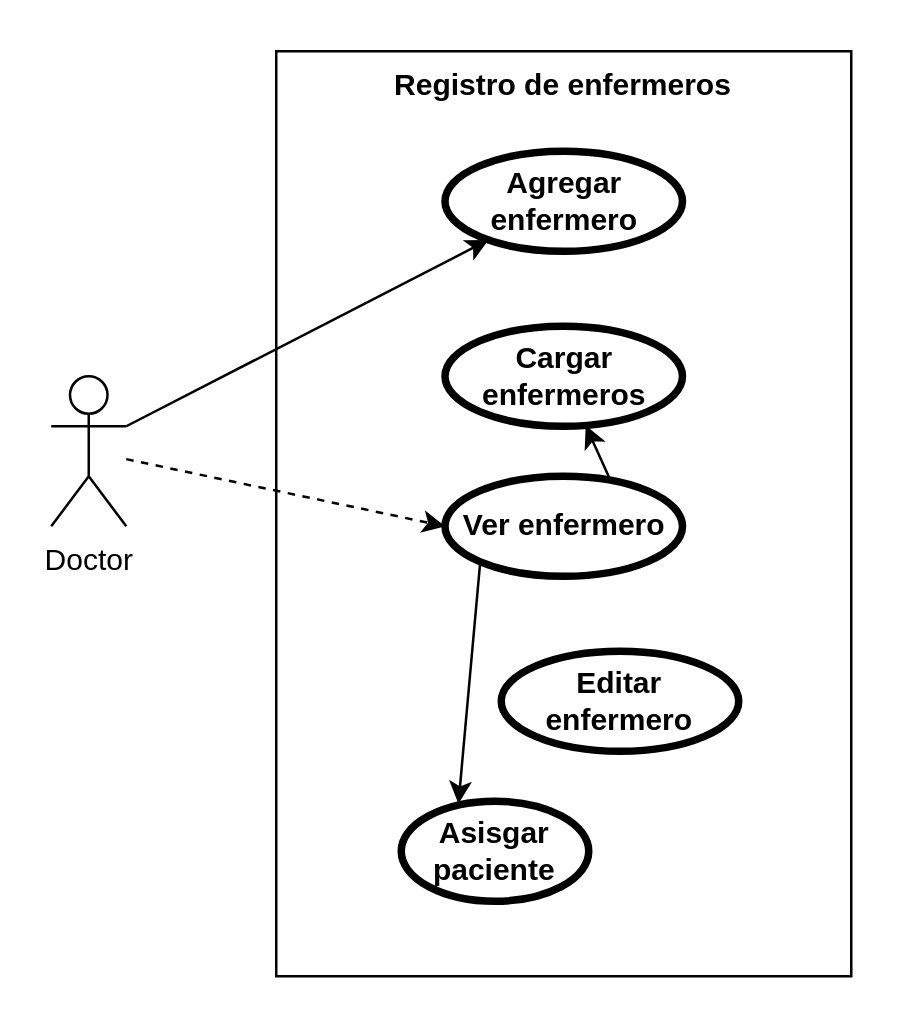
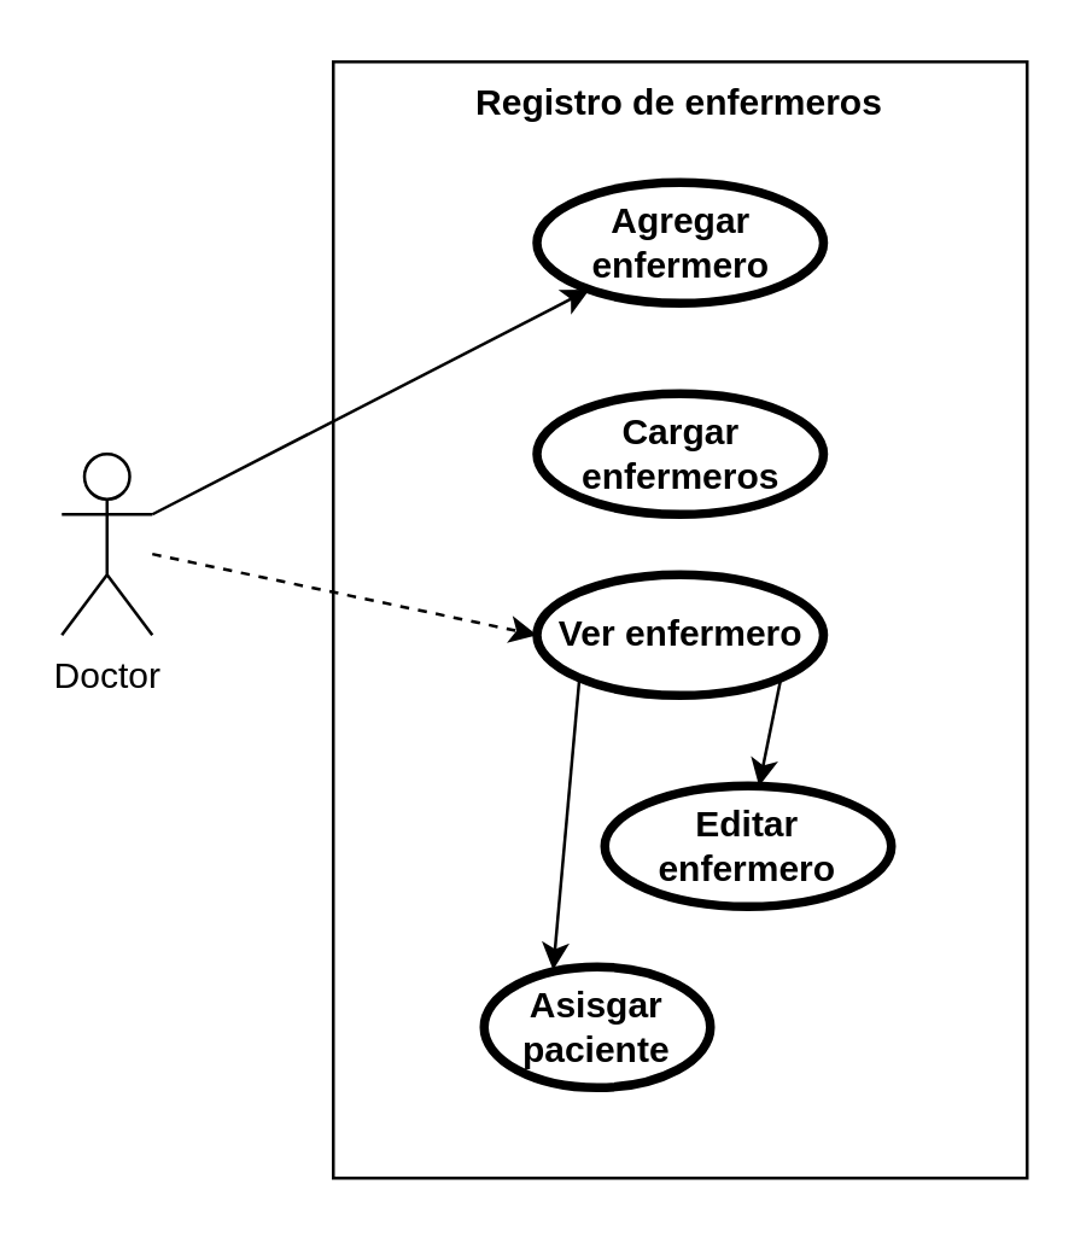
  <mxCell id="0" />
  <mxCell id="1" parent="0" />
  <mxCell id="2" value="Doctor" style="shape=umlActor;html=1;verticalLabelPosition=bottom;verticalAlign=top;align=center;" vertex="1" parent="1"><mxGeometry x="20" y="150" width="30" height="60" as="geometry" /></mxCell>
  <mxCell id="3" value="Registro de enfermeros" style="shape=rect;html=1;verticalAlign=top;fontStyle=1;whiteSpace=wrap;align=center;" vertex="1" parent="1"><mxGeometry x="110" y="20" width="230" height="370" as="geometry" /></mxCell>
  <mxCell id="4" value="Agregar enfermero" style="shape=ellipse;html=1;strokeWidth=3;fontStyle=1;whiteSpace=wrap;align=center;perimeter=ellipsePerimeter;" vertex="1" parent="1"><mxGeometry x="177.5" y="60" width="95" height="40" as="geometry" /></mxCell>
  <mxCell id="5" value="Cargar&lt;br&gt;enfermeros" style="shape=ellipse;html=1;strokeWidth=3;fontStyle=1;whiteSpace=wrap;align=center;perimeter=ellipsePerimeter;" vertex="1" parent="1"><mxGeometry x="177.5" y="130" width="95" height="40" as="geometry" /></mxCell>
  <mxCell id="6" value="Editar enfermero" style="shape=ellipse;html=1;strokeWidth=3;fontStyle=1;whiteSpace=wrap;align=center;perimeter=ellipsePerimeter;" vertex="1" parent="1"><mxGeometry x="200" y="260" width="95" height="40" as="geometry" /></mxCell>
  <mxCell id="7" value="Asisgar paciente&lt;br&gt;" style="shape=ellipse;html=1;strokeWidth=3;fontStyle=1;whiteSpace=wrap;align=center;perimeter=ellipsePerimeter;" vertex="1" parent="1"><mxGeometry x="160" y="320" width="75" height="40" as="geometry" /></mxCell>
  <mxCell id="8" style="edgeStyle=none;html=1;" edge="1" parent="1" target="4"><mxGeometry relative="1" as="geometry"><mxPoint x="50" y="170" as="sourcePoint" /><Array as="points" /></mxGeometry></mxCell>
- <mxCell id="9" style="edgeStyle=none;html=1;exitX=1;exitY=1;exitDx=0;exitDy=0;" edge="1" parent="1" source="11" target="5"><mxGeometry relative="1" as="geometry" /></mxCell>
+ <mxCell id="9" style="edgeStyle=none;html=1;exitX=1;exitY=1;exitDx=0;exitDy=0;" edge="1" parent="1" source="11" target="6"><mxGeometry relative="1" as="geometry" /></mxCell>
  <mxCell id="10" style="edgeStyle=none;html=1;entryX=0.305;entryY=0.025;entryDx=0;entryDy=0;entryPerimeter=0;exitX=0;exitY=1;exitDx=0;exitDy=0;" edge="1" parent="1" source="11" target="7"><mxGeometry relative="1" as="geometry" /></mxCell>
  <mxCell id="11" value="Ver enfermero" style="shape=ellipse;html=1;strokeWidth=3;fontStyle=1;whiteSpace=wrap;align=center;perimeter=ellipsePerimeter;" vertex="1" parent="1"><mxGeometry x="177.5" y="190" width="95" height="40" as="geometry" /></mxCell>
  <mxCell id="12" style="edgeStyle=none;html=1;entryX=0;entryY=0.5;entryDx=0;entryDy=0;dashed=1;" edge="1" parent="1" source="2" target="11"><mxGeometry relative="1" as="geometry" /></mxCell>
